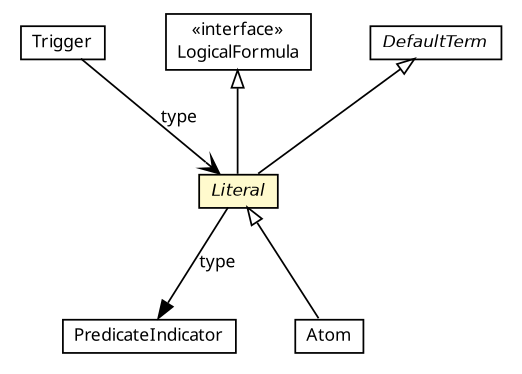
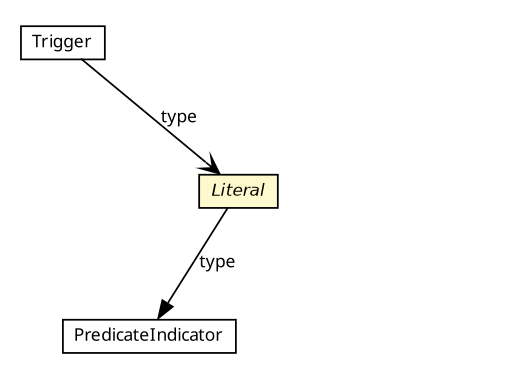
  digraph {
    fontname="Noto Sans"
    nodesep=0.25
    ranksep=0.5
    node [fontcolor=black fontname="Noto Sans" fontsize=10.0 shape=plaintext]
    edge [fontname="Noto Sans" fontsize=10 headport=p labelfontname=Helvetica labelfontsize=10 style=solid tailport=p arrowtail=empty dir=back]
    n1 [label=<<table title="jason.asSyntax.Trigger" border="0" cellborder="1" cellspacing="0" cellpadding="2" port="p" href="./Trigger.html"> 		<tr><td><table border="0" cellspacing="0" cellpadding="1"> <tr><td align="center" balign="center"> Trigger </td></tr> 		</table></td></tr> 		</table>>]
    n2 [label=<<table title="jason.asSyntax.Literal" border="0" cellborder="1" cellspacing="0" cellpadding="2" port="p" bgcolor="lemonChiffon" href="./Literal.html"> 		<tr><td><table border="0" cellspacing="0" cellpadding="1"> <tr><td align="center" balign="center"><font face="Helvetica-Oblique"> Literal </font></td></tr> 		</table></td></tr> 		</table>>]
    n3 [label=<<table title="jason.asSyntax.PredicateIndicator" border="0" cellborder="1" cellspacing="0" cellpadding="2" port="p" href="./PredicateIndicator.html"> 		<tr><td><table border="0" cellspacing="0" cellpadding="1"> <tr><td align="center" balign="center"> PredicateIndicator </td></tr> 		</table></td></tr> 		</table>>]
-   n4 [label=<<table title="jason.asSyntax.Atom" border="0" cellborder="1" cellspacing="0" cellpadding="2" port="p" href="./Atom.html"> 		<tr><td><table border="0" cellspacing="0" cellpadding="1"> <tr><td align="center" balign="center"> Atom </td></tr> 		</table></td></tr> 		</table>>]
-   n5 [label=<<table title="jason.asSyntax.LogicalFormula" border="0" cellborder="1" cellspacing="0" cellpadding="2" port="p" href="./LogicalFormula.html"> 		<tr><td><table border="0" cellspacing="0" cellpadding="1"> <tr><td align="center" balign="center"> &#171;interface&#187; </td></tr> <tr><td align="center" balign="center"> LogicalFormula </td></tr> 		</table></td></tr> 		</table>>]
-   n6 [label=<<table title="jason.asSyntax.DefaultTerm" border="0" cellborder="1" cellspacing="0" cellpadding="2" port="p" href="./DefaultTerm.html"> 		<tr><td><table border="0" cellspacing="0" cellpadding="1"> <tr><td align="center" balign="center"><font face="Helvetica-Oblique"> DefaultTerm </font></td></tr> 		</table></td></tr> 		</table>>]
    n1 -> n2 [arrowhead=open color=black fontcolor=black fontsize=10.0 label=type arrowtail="" dir=""]
    n2 -> n3 [arrowhead=normal color=black fontcolor=black fontsize=10.0 label=type arrowtail="" dir=""]
-   n2 -> n4
-   n5 -> n2
-   n6 -> n2
  }
